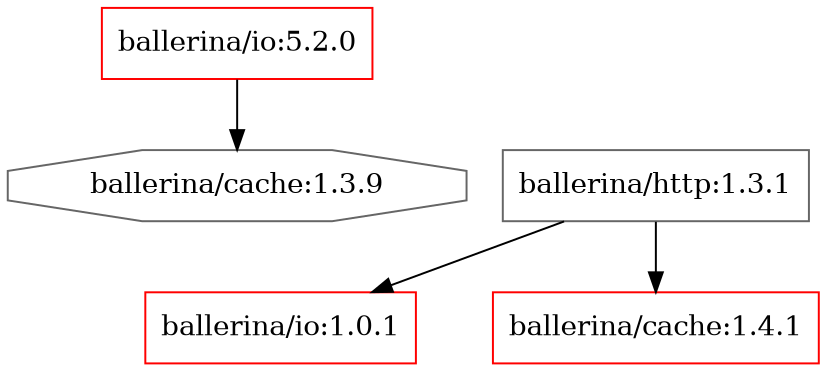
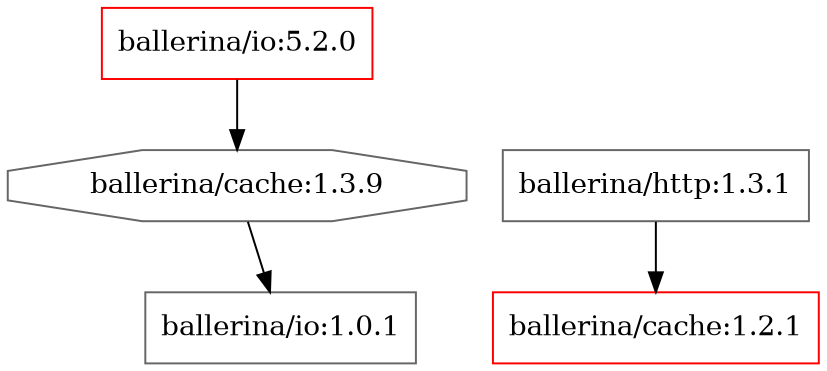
  digraph {
    node [color=red shape=box]
    n1 [label="ballerina/io:5.2.0"]
    n2 [color=gray40 label="ballerina/cache:1.3.9" shape=octagon]
    "ballerina/http:1.3.1" [color=gray40]
-   "ballerina/io:1.0.1"
-   "ballerina/cache:1.2.1" [label="ballerina/cache:1.4.1"]
+   "ballerina/io:1.0.1" [color=gray40]
+   "ballerina/cache:1.2.1"
    subgraph sub_1 {
    }
    subgraph sub_2 {
      n1
      n2
    }
    subgraph sub_3 {
    }
    subgraph sub_4 {
      "ballerina/http:1.3.1"
      "ballerina/io:1.0.1"
      "ballerina/cache:1.2.1"
    }
    subgraph sub_5 {
    }
    subgraph sub_6 {
    }
    subgraph sub_7 {
    }
    n1 -> n2
-   "ballerina/http:1.3.1" -> "ballerina/io:1.0.1"
+   n2 -> "ballerina/io:1.0.1"
    "ballerina/http:1.3.1" -> "ballerina/cache:1.2.1"
  }
